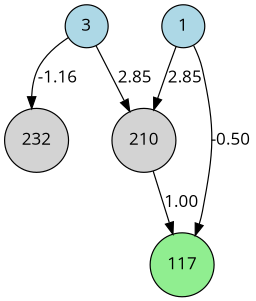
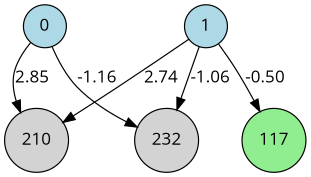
  digraph {
    fontname="Open Sans"
    rankdir=TB
    node [fillcolor=lightblue fontname="Open Sans" shape=circle style=filled]
    edge [fontname="Open Sans"]
-   n1 [label=3]
+   n1 [label=0]
    n2 [fillcolor=lightgray label=210]
    n3 [fillcolor=lightgray label=232]
    n4 [fillcolor=lightgreen label=117]
    n5 [label=1]
    n1 -> n2 [label=2.85]
    n1 -> n3 [label=-1.16]
-   n2 -> n4 [label=1.00]
-   n5 -> n2 [label=2.85]
+   n5 -> n2 [label=2.74]
+   n5 -> n3 [label=-1.06]
    n5 -> n4 [label=-0.50]
  }
